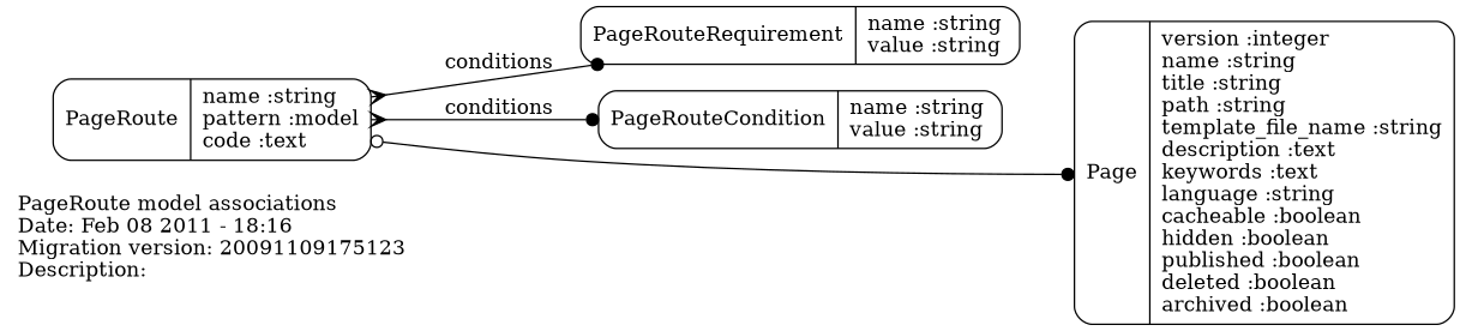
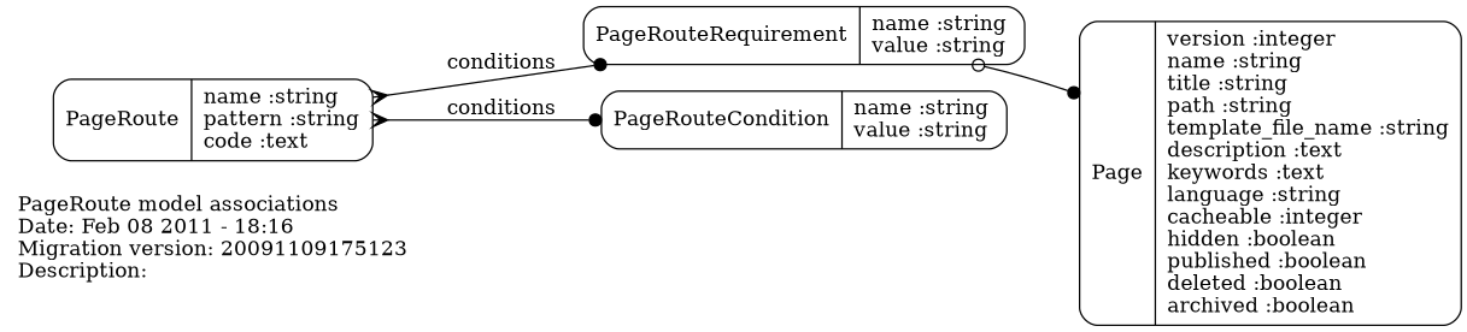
  digraph {
    rankdir=LR
    splines=true
    node [shape=Mrecord]
    edge [arrowhead=dot arrowtail=crow dir=both]
    n1 [fontsize=14 label="PageRoute model associations \lDate: Feb 08 2011 - 18:16\lMigration version: 20091109175123\lDescription: \l\l" shape=plaintext]
-   n2 [label="{PageRoute | name :string\lpattern :model\lcode :text \l} "]
+   n2 [label="{PageRoute | name :string\lpattern :string\lcode :text \l} "]
    n3 [label="{PageRouteRequirement | name :string\lvalue :string \l} "]
    n4 [label="{PageRouteCondition | name :string\lvalue :string \l} "]
-   n5 [label="{Page | version :integer\lname :string\ltitle :string\lpath :string\ltemplate_file_name :string\ldescription :text\lkeywords :text\llanguage :string\lcacheable :boolean\lhidden :boolean\lpublished :boolean\ldeleted :boolean\larchived :boolean \l} "]
+   n5 [label="{Page | version :integer\lname :string\ltitle :string\lpath :string\ltemplate_file_name :string\ldescription :text\lkeywords :text\llanguage :string\lcacheable :integer\lhidden :boolean\lpublished :boolean\ldeleted :boolean\larchived :boolean \l} "]
    n2 -> n3 [label=conditions]
    n2 -> n4 [label=conditions]
-   n2 -> n5 [arrowtail=odot]
+   n3 -> n5 [arrowtail=odot]
  }
